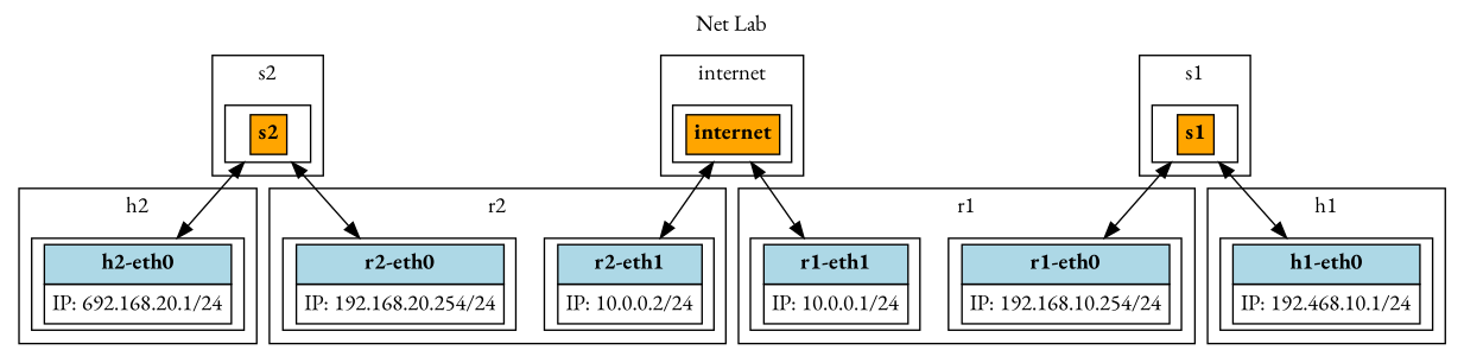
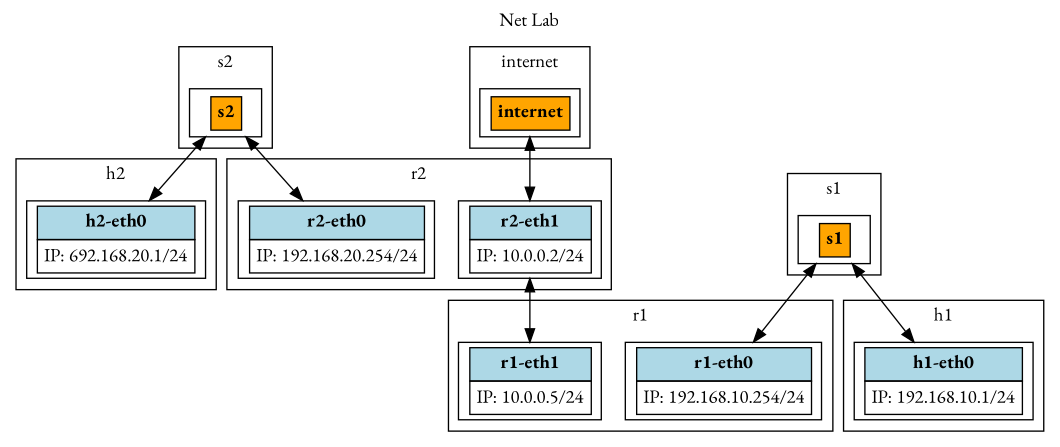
  digraph {
    fontname="EB Garamond"
    label="Net Lab"
    labelloc=top
    node [fontname="EB Garamond" shape=record]
    edge [dir=both fontname="EB Garamond"]
    n1 [label=<             <table border="0" cellborder="1" cellspacing="0" cellpadding="4">                 <tr><td bgcolor="lightblue"><b>h2-eth0</b></td></tr>                 <tr><td align="left">IP: 692.168.20.1/24</td></tr>             </table>         >]
-   n2 [label=<             <table border="0" cellborder="1" cellspacing="0" cellpadding="4">                 <tr><td bgcolor="lightblue"><b>h1-eth0</b></td></tr>                 <tr><td align="left">IP: 192.468.10.1/24</td></tr>             </table>         >]
+   n2 [label=<             <table border="0" cellborder="1" cellspacing="0" cellpadding="4">                 <tr><td bgcolor="lightblue"><b>h1-eth0</b></td></tr>                 <tr><td align="left">IP: 192.168.10.1/24</td></tr>             </table>         >]
    n3 [label=<             <table border="0" cellborder="1" cellspacing="0" cellpadding="4">                 <tr><td bgcolor="lightblue"><b>r1-eth0</b></td></tr>                 <tr><td align="left">IP: 192.168.10.254/24</td></tr>             </table>         >]
-   n4 [label=<             <table border="0" cellborder="1" cellspacing="0" cellpadding="4">                 <tr><td bgcolor="lightblue"><b>r1-eth1</b></td></tr>                 <tr><td align="left">IP: 10.0.0.1/24</td></tr>             </table>         >]
+   n4 [label=<             <table border="0" cellborder="1" cellspacing="0" cellpadding="4">                 <tr><td bgcolor="lightblue"><b>r1-eth1</b></td></tr>                 <tr><td align="left">IP: 10.0.0.5/24</td></tr>             </table>         >]
    n5 [label=<             <table border="0" cellborder="1" cellspacing="0" cellpadding="4">                 <tr><td bgcolor="lightblue"><b>r2-eth0</b></td></tr>                 <tr><td align="left">IP: 192.168.20.254/24</td></tr>             </table>         >]
    n6 [label=<             <table border="0" cellborder="1" cellspacing="0" cellpadding="4">                 <tr><td bgcolor="lightblue"><b>r2-eth1</b></td></tr>                 <tr><td align="left">IP: 10.0.0.2/24</td></tr>             </table>         >]
    n7 [label=<             <table border="0" cellborder="1" cellspacing="0" cellpadding="4">                 <tr><td bgcolor="orange"><b>s1</b></td></tr>             </table>         >]
    n8 [label=<             <table border="0" cellborder="1" cellspacing="0" cellpadding="4">                 <tr><td bgcolor="orange"><b>internet</b></td></tr>             </table>         >]
    n9 [label=<             <table border="0" cellborder="1" cellspacing="0" cellpadding="4">                 <tr><td bgcolor="orange"><b>s2</b></td></tr>             </table>         >]
    subgraph cluster_1 {
      label=h2
      n1
    }
    subgraph cluster_2 {
      label=h1
      n2
    }
    subgraph cluster_3 {
      label=r1
      n3
      n4
    }
    subgraph cluster_4 {
      label=r2
      n5
      n6
    }
    subgraph cluster_5 {
      label=s1
      n7
    }
    subgraph cluster_6 {
      label=internet
      n8
    }
    subgraph cluster_7 {
      label=s2
      n9
    }
    n7 -> n2
    n7 -> n3
-   n8 -> n4
+   n6 -> n4
    n8 -> n6
    n9 -> n1
    n9 -> n5
  }
